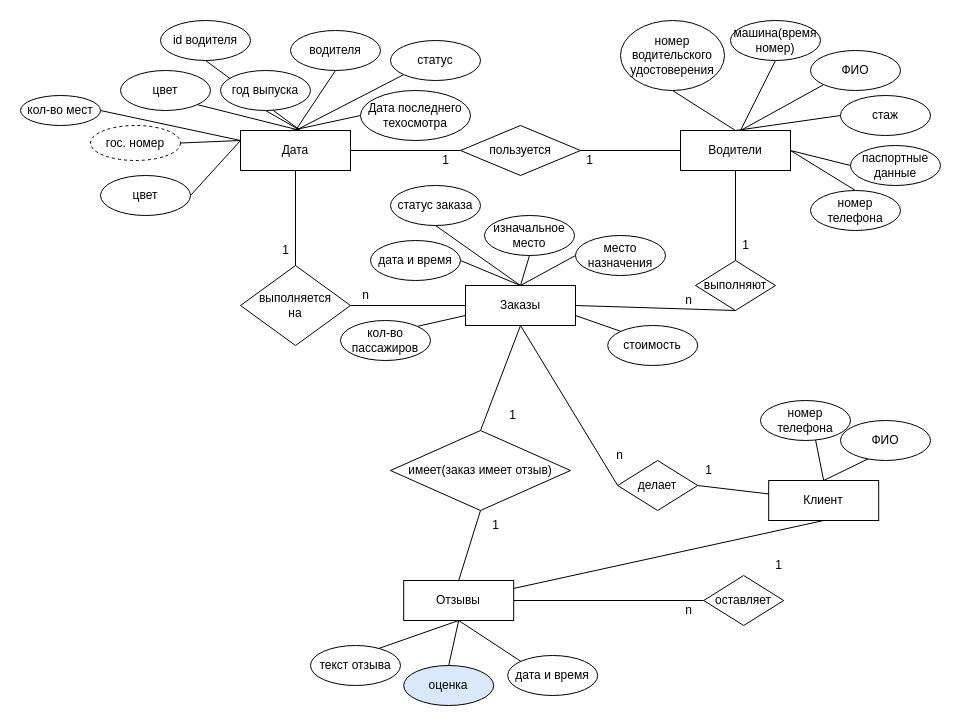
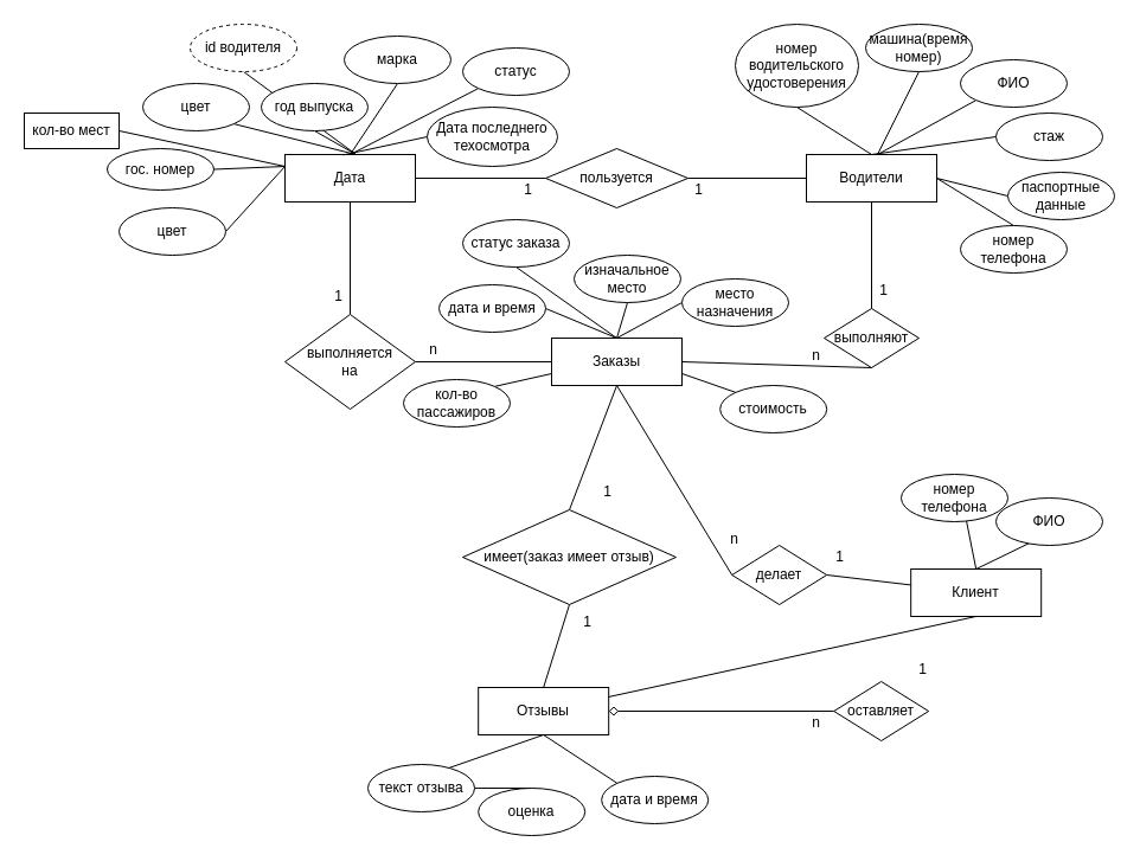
  <mxCell id="0" />
  <mxCell id="1" parent="0" />
  <mxCell id="2" style="edgeStyle=none;rounded=0;orthogonalLoop=1;jettySize=auto;html=1;exitX=0.5;exitY=0;exitDx=0;exitDy=0;entryX=0.5;entryY=1;entryDx=0;entryDy=0;strokeColor=default;endArrow=none;endFill=0;" edge="1" parent="1" source="3" target="38"><mxGeometry relative="1" as="geometry" /></mxCell>
  <mxCell id="3" value="Дата" style="rounded=0;whiteSpace=wrap;html=1;" vertex="1" parent="1"><mxGeometry x="240" y="130" width="110" height="40" as="geometry" /></mxCell>
  <mxCell id="4" value="Водители" style="whiteSpace=wrap;html=1;" vertex="1" parent="1"><mxGeometry x="680" y="130" width="110" height="40" as="geometry" /></mxCell>
  <mxCell id="5" style="rounded=0;orthogonalLoop=1;jettySize=auto;html=1;exitX=0.5;exitY=0;exitDx=0;exitDy=0;entryX=0.5;entryY=1;entryDx=0;entryDy=0;strokeColor=default;endArrow=none;endFill=0;startArrow=none;" edge="1" parent="1" source="22" target="4"><mxGeometry relative="1" as="geometry" /></mxCell>
  <mxCell id="6" style="edgeStyle=none;rounded=0;orthogonalLoop=1;jettySize=auto;html=1;exitX=0.5;exitY=0;exitDx=0;exitDy=0;entryX=0.5;entryY=1;entryDx=0;entryDy=0;strokeColor=default;endArrow=none;endFill=0;startArrow=none;" edge="1" parent="1" source="24" target="3"><mxGeometry relative="1" as="geometry" /></mxCell>
  <mxCell id="7" value="Заказы" style="whiteSpace=wrap;html=1;" vertex="1" parent="1"><mxGeometry x="465" y="285" width="110" height="40" as="geometry" /></mxCell>
  <mxCell id="8" style="rounded=0;orthogonalLoop=1;jettySize=auto;html=1;entryX=0.5;entryY=1;entryDx=0;entryDy=0;strokeColor=default;endArrow=none;endFill=0;startArrow=none;exitX=0;exitY=0.5;exitDx=0;exitDy=0;" edge="1" parent="1" source="20" target="7"><mxGeometry relative="1" as="geometry" /></mxCell>
- <mxCell id="9" style="edgeStyle=none;rounded=0;orthogonalLoop=1;jettySize=auto;html=1;exitX=0;exitY=0.5;exitDx=0;exitDy=0;entryX=1;entryY=0.5;entryDx=0;entryDy=0;strokeColor=default;endArrow=none;endFill=0;startArrow=none;" edge="1" parent="1" source="26" target="12"><mxGeometry relative="1" as="geometry" /></mxCell>
+ <mxCell id="9" style="edgeStyle=none;rounded=0;orthogonalLoop=1;jettySize=auto;html=1;exitX=0;exitY=0.5;exitDx=0;exitDy=0;entryX=1;entryY=0.5;entryDx=0;entryDy=0;strokeColor=default;endArrow=diamond;endFill=0;startArrow=none;" edge="1" parent="1" source="26" target="12"><mxGeometry relative="1" as="geometry" /></mxCell>
  <mxCell id="10" value="Клиент" style="whiteSpace=wrap;html=1;" vertex="1" parent="1"><mxGeometry x="768.18" y="480" width="110" height="40" as="geometry" /></mxCell>
  <mxCell id="11" style="edgeStyle=none;rounded=0;orthogonalLoop=1;jettySize=auto;html=1;exitX=0.5;exitY=0;exitDx=0;exitDy=0;entryX=0.5;entryY=1;entryDx=0;entryDy=0;strokeColor=default;endArrow=none;endFill=0;startArrow=none;" edge="1" parent="1" source="28" target="7"><mxGeometry relative="1" as="geometry" /></mxCell>
  <mxCell id="12" value="Отзывы" style="whiteSpace=wrap;html=1;" vertex="1" parent="1"><mxGeometry x="403.18" y="580" width="110" height="40" as="geometry" /></mxCell>
  <mxCell id="13" style="edgeStyle=orthogonalEdgeStyle;rounded=0;orthogonalLoop=1;jettySize=auto;html=1;exitX=1;exitY=0.5;exitDx=0;exitDy=0;strokeColor=default;endArrow=none;endFill=0;" edge="1" parent="1" source="15" target="4"><mxGeometry relative="1" as="geometry" /></mxCell>
  <mxCell id="14" style="edgeStyle=orthogonalEdgeStyle;rounded=0;orthogonalLoop=1;jettySize=auto;html=1;entryX=1;entryY=0.5;entryDx=0;entryDy=0;strokeColor=default;endArrow=none;endFill=0;" edge="1" parent="1" source="15" target="3"><mxGeometry relative="1" as="geometry" /></mxCell>
  <mxCell id="15" value="пользуется" style="rhombus;whiteSpace=wrap;html=1;" vertex="1" parent="1"><mxGeometry x="460" y="125" width="120" height="50" as="geometry" /></mxCell>
  <mxCell id="16" value="1" style="text;html=1;align=center;verticalAlign=middle;resizable=0;points=[];autosize=1;strokeColor=none;fillColor=none;" vertex="1" parent="1"><mxGeometry x="430" y="145" width="30" height="30" as="geometry" /></mxCell>
  <mxCell id="17" value="1" style="text;html=1;align=center;verticalAlign=middle;resizable=0;points=[];autosize=1;strokeColor=none;fillColor=none;" vertex="1" parent="1"><mxGeometry x="574" y="145" width="30" height="30" as="geometry" /></mxCell>
  <mxCell id="18" style="edgeStyle=orthogonalEdgeStyle;rounded=0;orthogonalLoop=1;jettySize=auto;html=1;exitX=0.5;exitY=1;exitDx=0;exitDy=0;strokeColor=default;endArrow=none;endFill=0;" edge="1" parent="1" source="20" target="20"><mxGeometry relative="1" as="geometry" /></mxCell>
  <mxCell id="19" value="" style="rounded=0;orthogonalLoop=1;jettySize=auto;html=1;entryX=1;entryY=0.5;entryDx=0;entryDy=0;strokeColor=default;endArrow=none;endFill=0;" edge="1" parent="1" source="10" target="20"><mxGeometry relative="1" as="geometry"><mxPoint x="783.18" y="475" as="sourcePoint" /><mxPoint x="593.18" y="475" as="targetPoint" /></mxGeometry></mxCell>
  <mxCell id="20" value="делает" style="rhombus;whiteSpace=wrap;html=1;" vertex="1" parent="1"><mxGeometry x="617.18" y="460" width="80" height="50" as="geometry" /></mxCell>
  <mxCell id="21" value="" style="rounded=0;orthogonalLoop=1;jettySize=auto;html=1;exitX=1;exitY=0.5;exitDx=0;exitDy=0;entryX=0.5;entryY=1;entryDx=0;entryDy=0;strokeColor=default;endArrow=none;endFill=0;" edge="1" parent="1" source="7" target="22"><mxGeometry relative="1" as="geometry"><mxPoint x="545" y="380" as="sourcePoint" /><mxPoint x="735" y="170" as="targetPoint" /></mxGeometry></mxCell>
  <mxCell id="22" value="выполняют" style="rhombus;whiteSpace=wrap;html=1;" vertex="1" parent="1"><mxGeometry x="695" y="260" width="80" height="50" as="geometry" /></mxCell>
  <mxCell id="23" value="" style="edgeStyle=none;rounded=0;orthogonalLoop=1;jettySize=auto;html=1;exitX=0;exitY=0.5;exitDx=0;exitDy=0;entryX=1;entryY=0.5;entryDx=0;entryDy=0;strokeColor=default;endArrow=none;endFill=0;" edge="1" parent="1" source="7" target="24"><mxGeometry relative="1" as="geometry"><mxPoint x="545" y="380" as="sourcePoint" /><mxPoint x="295" y="170" as="targetPoint" /></mxGeometry></mxCell>
  <mxCell id="24" value="&lt;div&gt;выполняется &lt;br&gt;&lt;/div&gt;&lt;div&gt;на&lt;br&gt;&lt;/div&gt;" style="rhombus;whiteSpace=wrap;html=1;" vertex="1" parent="1"><mxGeometry x="240" y="265" width="110" height="80" as="geometry" /></mxCell>
  <mxCell id="25" value="" style="edgeStyle=none;rounded=0;orthogonalLoop=1;jettySize=auto;html=1;exitX=0.5;exitY=1;exitDx=0;exitDy=0;strokeColor=default;endArrow=none;endFill=0;" edge="1" parent="1" source="10" target="12"><mxGeometry relative="1" as="geometry"><mxPoint x="838.18" y="495" as="sourcePoint" /><mxPoint x="692.18" y="595" as="targetPoint" /></mxGeometry></mxCell>
  <mxCell id="26" value="оставляет" style="rhombus;whiteSpace=wrap;html=1;" vertex="1" parent="1"><mxGeometry x="703.18" y="575" width="80" height="50" as="geometry" /></mxCell>
  <mxCell id="27" value="" style="edgeStyle=none;rounded=0;orthogonalLoop=1;jettySize=auto;html=1;exitX=0.5;exitY=0;exitDx=0;exitDy=0;entryX=0.5;entryY=1;entryDx=0;entryDy=0;strokeColor=default;endArrow=none;endFill=0;" edge="1" parent="1" source="12" target="28"><mxGeometry relative="1" as="geometry"><mxPoint x="403.18" y="580" as="sourcePoint" /><mxPoint x="513.18" y="400" as="targetPoint" /></mxGeometry></mxCell>
  <mxCell id="28" value="имеет(заказ имеет отзыв)" style="rhombus;whiteSpace=wrap;html=1;" vertex="1" parent="1"><mxGeometry x="390" y="430" width="180" height="80" as="geometry" /></mxCell>
  <mxCell id="29" style="edgeStyle=none;rounded=0;orthogonalLoop=1;jettySize=auto;html=1;exitX=1;exitY=0.5;exitDx=0;exitDy=0;entryX=0;entryY=0.25;entryDx=0;entryDy=0;strokeColor=default;endArrow=none;endFill=0;" edge="1" parent="1" source="30" target="3"><mxGeometry relative="1" as="geometry" /></mxCell>
- <mxCell id="30" value="гос. номер" style="ellipse;whiteSpace=wrap;html=1;dashed=1;" vertex="1" parent="1"><mxGeometry x="90" y="125" width="90" height="35" as="geometry" /></mxCell>
+ <mxCell id="30" value="гос. номер" style="ellipse;whiteSpace=wrap;html=1;" vertex="1" parent="1"><mxGeometry x="90" y="125" width="90" height="35" as="geometry" /></mxCell>
  <mxCell id="31" style="edgeStyle=none;rounded=0;orthogonalLoop=1;jettySize=auto;html=1;exitX=0;exitY=1;exitDx=0;exitDy=0;entryX=0.5;entryY=0;entryDx=0;entryDy=0;strokeColor=default;endArrow=none;endFill=0;" edge="1" parent="1" source="32" target="3"><mxGeometry relative="1" as="geometry" /></mxCell>
  <mxCell id="32" value="статус" style="ellipse;whiteSpace=wrap;html=1;" vertex="1" parent="1"><mxGeometry x="390" y="40" width="90" height="40" as="geometry" /></mxCell>
  <mxCell id="33" style="edgeStyle=none;rounded=0;orthogonalLoop=1;jettySize=auto;html=1;exitX=1;exitY=0.5;exitDx=0;exitDy=0;strokeColor=default;endArrow=none;endFill=0;" edge="1" parent="1" source="34"><mxGeometry relative="1" as="geometry"><mxPoint x="240" y="140" as="targetPoint" /></mxGeometry></mxCell>
  <mxCell id="34" value="цвет" style="ellipse;whiteSpace=wrap;html=1;" vertex="1" parent="1"><mxGeometry x="100" y="175" width="90" height="40" as="geometry" /></mxCell>
  <mxCell id="35" style="edgeStyle=none;rounded=0;orthogonalLoop=1;jettySize=auto;html=1;exitX=0;exitY=0.5;exitDx=0;exitDy=0;entryX=0.446;entryY=0.009;entryDx=0;entryDy=0;entryPerimeter=0;strokeColor=default;endArrow=none;endFill=0;" edge="1" parent="1" source="36" target="3"><mxGeometry relative="1" as="geometry" /></mxCell>
  <mxCell id="36" value="Дата последнего техосмотра" style="ellipse;whiteSpace=wrap;html=1;" vertex="1" parent="1"><mxGeometry x="360" y="90" width="110" height="50" as="geometry" /></mxCell>
  <mxCell id="37" style="edgeStyle=none;rounded=0;orthogonalLoop=1;jettySize=auto;html=1;exitX=0.5;exitY=1;exitDx=0;exitDy=0;strokeColor=default;endArrow=none;endFill=0;" edge="1" parent="1" source="45"><mxGeometry relative="1" as="geometry"><mxPoint x="300" y="130" as="targetPoint" /></mxGeometry></mxCell>
- <mxCell id="38" value="водителя" style="ellipse;whiteSpace=wrap;html=1;" vertex="1" parent="1"><mxGeometry x="290" y="30" width="90" height="40" as="geometry" /></mxCell>
+ <mxCell id="38" value="марка" style="ellipse;whiteSpace=wrap;html=1;" vertex="1" parent="1"><mxGeometry x="290" y="30" width="90" height="40" as="geometry" /></mxCell>
  <mxCell id="39" style="edgeStyle=none;rounded=0;orthogonalLoop=1;jettySize=auto;html=1;exitX=0.5;exitY=1;exitDx=0;exitDy=0;strokeColor=default;endArrow=none;endFill=0;" edge="1" parent="1" source="40"><mxGeometry relative="1" as="geometry"><mxPoint x="300" y="130" as="targetPoint" /></mxGeometry></mxCell>
- <mxCell id="40" value="id водителя" style="ellipse;whiteSpace=wrap;html=1;" vertex="1" parent="1"><mxGeometry width="90" height="40" as="geometry" x="160" y="20" /></mxCell>
+ <mxCell id="40" value="id водителя" style="ellipse;whiteSpace=wrap;html=1;dashed=1;" vertex="1" parent="1"><mxGeometry width="90" height="40" as="geometry" x="160" y="20" /></mxCell>
  <mxCell id="41" style="edgeStyle=none;rounded=0;orthogonalLoop=1;jettySize=auto;html=1;exitX=1;exitY=1;exitDx=0;exitDy=0;strokeColor=default;endArrow=none;endFill=0;" edge="1" parent="1" source="42"><mxGeometry relative="1" as="geometry"><mxPoint x="300" y="130" as="targetPoint" /></mxGeometry></mxCell>
  <mxCell id="42" value="цвет" style="ellipse;whiteSpace=wrap;html=1;" vertex="1" parent="1"><mxGeometry x="120" y="70" width="90" height="40" as="geometry" /></mxCell>
  <mxCell id="43" style="edgeStyle=none;rounded=0;orthogonalLoop=1;jettySize=auto;html=1;exitX=1;exitY=0.5;exitDx=0;exitDy=0;entryX=0;entryY=0.25;entryDx=0;entryDy=0;strokeColor=default;endArrow=none;endFill=0;" edge="1" parent="1" source="44" target="3"><mxGeometry relative="1" as="geometry" /></mxCell>
- <mxCell id="44" value="кол-во мест" style="ellipse;whiteSpace=wrap;html=1;" vertex="1" parent="1"><mxGeometry x="20" y="95" width="80" height="30" as="geometry" /></mxCell>
+ <mxCell id="44" value="кол-во мест" style="whiteSpace=wrap;html=1;rounded=0;" vertex="1" parent="1"><mxGeometry x="20" y="95" width="80" height="30" as="geometry" /></mxCell>
  <mxCell id="45" value="год выпуска" style="ellipse;whiteSpace=wrap;html=1;" vertex="1" parent="1"><mxGeometry x="220" y="70" width="90" height="40" as="geometry" /></mxCell>
  <mxCell id="46" style="edgeStyle=none;rounded=0;orthogonalLoop=1;jettySize=auto;html=1;exitX=0.5;exitY=1;exitDx=0;exitDy=0;entryX=0.5;entryY=0;entryDx=0;entryDy=0;strokeColor=default;endArrow=none;endFill=0;" edge="1" parent="1" source="47" target="4"><mxGeometry relative="1" as="geometry" /></mxCell>
  <mxCell id="47" value="номер водительского удостоверения" style="ellipse;whiteSpace=wrap;html=1;" vertex="1" parent="1"><mxGeometry x="620" width="104" height="70" as="geometry" y="20" /></mxCell>
  <mxCell id="48" style="edgeStyle=none;rounded=0;orthogonalLoop=1;jettySize=auto;html=1;exitX=0;exitY=0.5;exitDx=0;exitDy=0;entryX=1;entryY=0.5;entryDx=0;entryDy=0;strokeColor=default;endArrow=none;endFill=0;" edge="1" parent="1" source="49" target="4"><mxGeometry relative="1" as="geometry" /></mxCell>
  <mxCell id="49" value="паспортные данные" style="ellipse;whiteSpace=wrap;html=1;" vertex="1" parent="1"><mxGeometry x="850" y="145" width="90" height="40" as="geometry" /></mxCell>
  <mxCell id="50" style="edgeStyle=none;rounded=0;orthogonalLoop=1;jettySize=auto;html=1;exitX=0;exitY=0.5;exitDx=0;exitDy=0;entryX=0.5;entryY=0;entryDx=0;entryDy=0;strokeColor=default;endArrow=none;endFill=0;" edge="1" parent="1" source="51" target="4"><mxGeometry relative="1" as="geometry" /></mxCell>
  <mxCell id="51" value="стаж" style="ellipse;whiteSpace=wrap;html=1;" vertex="1" parent="1"><mxGeometry x="840" y="95" width="90" height="40" as="geometry" /></mxCell>
  <mxCell id="52" style="edgeStyle=none;rounded=0;orthogonalLoop=1;jettySize=auto;html=1;exitX=0;exitY=1;exitDx=0;exitDy=0;strokeColor=default;endArrow=none;endFill=0;" edge="1" parent="1" source="53"><mxGeometry relative="1" as="geometry"><mxPoint x="740" y="130" as="targetPoint" /></mxGeometry></mxCell>
  <mxCell id="53" value="ФИО" style="ellipse;whiteSpace=wrap;html=1;" vertex="1" parent="1"><mxGeometry x="810" y="50" width="90" height="40" as="geometry" /></mxCell>
  <mxCell id="54" style="edgeStyle=none;rounded=0;orthogonalLoop=1;jettySize=auto;html=1;exitX=0.5;exitY=1;exitDx=0;exitDy=0;strokeColor=default;endArrow=none;endFill=0;" edge="1" parent="1" source="55"><mxGeometry relative="1" as="geometry"><mxPoint x="740" y="130" as="targetPoint" /></mxGeometry></mxCell>
  <mxCell id="55" value="машина(время номер)" style="ellipse;whiteSpace=wrap;html=1;" vertex="1" parent="1"><mxGeometry x="730" width="90" height="40" as="geometry" y="20" /></mxCell>
  <mxCell id="56" style="edgeStyle=none;rounded=0;orthogonalLoop=1;jettySize=auto;html=1;exitX=0.5;exitY=0;exitDx=0;exitDy=0;strokeColor=default;endArrow=none;endFill=0;" edge="1" parent="1" source="57"><mxGeometry relative="1" as="geometry"><mxPoint x="790" y="150" as="targetPoint" /></mxGeometry></mxCell>
  <mxCell id="57" value="номер телефона" style="ellipse;whiteSpace=wrap;html=1;" vertex="1" parent="1"><mxGeometry x="810" y="190" width="90" height="40" as="geometry" /></mxCell>
  <mxCell id="58" value="1" style="text;html=1;align=center;verticalAlign=middle;resizable=0;points=[];autosize=1;strokeColor=none;fillColor=none;" vertex="1" parent="1"><mxGeometry x="693.18" y="455" width="30" height="30" as="geometry" /></mxCell>
  <mxCell id="59" value="n" style="text;html=1;align=center;verticalAlign=middle;resizable=0;points=[];autosize=1;strokeColor=none;fillColor=none;" vertex="1" parent="1"><mxGeometry x="604" y="440" width="30" height="30" as="geometry" /></mxCell>
  <mxCell id="60" value="1" style="text;html=1;align=center;verticalAlign=middle;resizable=0;points=[];autosize=1;strokeColor=none;fillColor=none;" vertex="1" parent="1"><mxGeometry x="763.18" y="550" width="30" height="30" as="geometry" /></mxCell>
  <mxCell id="61" value="n" style="text;html=1;align=center;verticalAlign=middle;resizable=0;points=[];autosize=1;strokeColor=none;fillColor=none;" vertex="1" parent="1"><mxGeometry x="673.18" y="595" width="30" height="30" as="geometry" /></mxCell>
  <mxCell id="62" value="1" style="text;html=1;align=center;verticalAlign=middle;resizable=0;points=[];autosize=1;strokeColor=none;fillColor=none;" vertex="1" parent="1"><mxGeometry x="496.82" y="400" width="30" height="30" as="geometry" /></mxCell>
  <mxCell id="63" value="1" style="text;html=1;align=center;verticalAlign=middle;resizable=0;points=[];autosize=1;strokeColor=none;fillColor=none;" vertex="1" parent="1"><mxGeometry x="480" y="510" width="30" height="30" as="geometry" /></mxCell>
  <mxCell id="64" value="1" style="text;html=1;align=center;verticalAlign=middle;resizable=0;points=[];autosize=1;strokeColor=none;fillColor=none;" vertex="1" parent="1"><mxGeometry x="270" y="235" width="30" height="30" as="geometry" /></mxCell>
  <mxCell id="65" value="n" style="text;html=1;align=center;verticalAlign=middle;resizable=0;points=[];autosize=1;strokeColor=none;fillColor=none;" vertex="1" parent="1"><mxGeometry x="350" y="280" width="30" height="30" as="geometry" /></mxCell>
  <mxCell id="66" style="edgeStyle=none;rounded=0;orthogonalLoop=1;jettySize=auto;html=1;exitX=0;exitY=0;exitDx=0;exitDy=0;entryX=0.5;entryY=1;entryDx=0;entryDy=0;strokeColor=default;endArrow=none;endFill=0;" edge="1" parent="1" source="67" target="12"><mxGeometry relative="1" as="geometry" /></mxCell>
  <mxCell id="67" value="дата и время" style="ellipse;whiteSpace=wrap;html=1;" vertex="1" parent="1"><mxGeometry x="507.18" y="655" width="90" height="40" as="geometry" /></mxCell>
- <mxCell id="68" style="edgeStyle=none;rounded=0;orthogonalLoop=1;jettySize=auto;html=1;exitX=0.5;exitY=0;exitDx=0;exitDy=0;entryX=0.5;entryY=1;entryDx=0;entryDy=0;strokeColor=default;endArrow=none;endFill=0;" edge="1" parent="1" source="69" target="12"><mxGeometry relative="1" as="geometry" /></mxCell>
- <mxCell id="69" value="оценка" style="ellipse;whiteSpace=wrap;html=1;fillColor=#dae8fc;" vertex="1" parent="1"><mxGeometry x="403.18" y="665" width="90" height="40" as="geometry" /></mxCell>
+ <mxCell id="68" style="edgeStyle=none;rounded=0;orthogonalLoop=1;jettySize=auto;html=1;exitX=0.5;exitY=0;exitDx=0;exitDy=0;strokeColor=default;endArrow=none;endFill=0;" edge="1" parent="1" source="69" target="71"><mxGeometry relative="1" as="geometry" /></mxCell>
+ <mxCell id="69" value="оценка" style="ellipse;whiteSpace=wrap;html=1;" vertex="1" parent="1"><mxGeometry x="403.18" y="665" width="90" height="40" as="geometry" /></mxCell>
  <mxCell id="70" style="edgeStyle=none;rounded=0;orthogonalLoop=1;jettySize=auto;html=1;exitX=1;exitY=0;exitDx=0;exitDy=0;entryX=0.5;entryY=1;entryDx=0;entryDy=0;strokeColor=default;endArrow=none;endFill=0;" edge="1" parent="1" target="12"><mxGeometry relative="1" as="geometry"><mxPoint x="370" y="650.858" as="sourcePoint" /></mxGeometry></mxCell>
  <mxCell id="71" value="текст отзыва" style="ellipse;whiteSpace=wrap;html=1;" vertex="1" parent="1"><mxGeometry x="310" y="645" width="90" height="40" as="geometry" /></mxCell>
  <mxCell id="72" style="edgeStyle=none;rounded=0;orthogonalLoop=1;jettySize=auto;html=1;exitX=0.5;exitY=1;exitDx=0;exitDy=0;entryX=0.5;entryY=0;entryDx=0;entryDy=0;strokeColor=default;endArrow=none;endFill=0;" edge="1" parent="1" target="10"><mxGeometry relative="1" as="geometry"><mxPoint x="813.18" y="430" as="sourcePoint" /></mxGeometry></mxCell>
  <mxCell id="73" value="номер телефона" style="ellipse;whiteSpace=wrap;html=1;" vertex="1" parent="1"><mxGeometry x="760" y="400" width="90" height="40" as="geometry" /></mxCell>
  <mxCell id="74" style="edgeStyle=none;rounded=0;orthogonalLoop=1;jettySize=auto;html=1;exitX=0;exitY=1;exitDx=0;exitDy=0;entryX=0.5;entryY=0;entryDx=0;entryDy=0;strokeColor=default;endArrow=none;endFill=0;" edge="1" parent="1" target="10"><mxGeometry relative="1" as="geometry"><mxPoint x="876.36" y="454.142" as="sourcePoint" /></mxGeometry></mxCell>
  <mxCell id="75" value="ФИО" style="ellipse;whiteSpace=wrap;html=1;" vertex="1" parent="1"><mxGeometry x="840" y="420" width="90" height="40" as="geometry" /></mxCell>
  <mxCell id="76" style="edgeStyle=none;rounded=0;orthogonalLoop=1;jettySize=auto;html=1;exitX=1;exitY=0;exitDx=0;exitDy=0;strokeColor=default;endArrow=none;endFill=0;" edge="1" parent="1" source="75" target="75"><mxGeometry relative="1" as="geometry" /></mxCell>
  <mxCell id="77" style="edgeStyle=none;rounded=0;orthogonalLoop=1;jettySize=auto;html=1;exitX=1;exitY=0.5;exitDx=0;exitDy=0;entryX=0.5;entryY=0;entryDx=0;entryDy=0;strokeColor=default;endArrow=none;endFill=0;" edge="1" parent="1" source="78" target="7"><mxGeometry relative="1" as="geometry" /></mxCell>
  <mxCell id="78" value="дата и время" style="ellipse;whiteSpace=wrap;html=1;" vertex="1" parent="1"><mxGeometry x="370" y="240" width="90" height="40" as="geometry" /></mxCell>
  <mxCell id="79" style="edgeStyle=none;rounded=0;orthogonalLoop=1;jettySize=auto;html=1;exitX=0.5;exitY=1;exitDx=0;exitDy=0;entryX=0.5;entryY=0;entryDx=0;entryDy=0;strokeColor=default;endArrow=none;endFill=0;" edge="1" parent="1" source="80" target="7"><mxGeometry relative="1" as="geometry" /></mxCell>
  <mxCell id="80" value="статус заказа" style="ellipse;whiteSpace=wrap;html=1;" vertex="1" parent="1"><mxGeometry x="390" y="185" width="90" height="40" as="geometry" /></mxCell>
  <mxCell id="81" style="edgeStyle=none;rounded=0;orthogonalLoop=1;jettySize=auto;html=1;exitX=1;exitY=0;exitDx=0;exitDy=0;entryX=0;entryY=0.75;entryDx=0;entryDy=0;strokeColor=default;endArrow=none;endFill=0;" edge="1" parent="1" source="82" target="7"><mxGeometry relative="1" as="geometry" /></mxCell>
  <mxCell id="82" value="кол-во пассажиров" style="ellipse;whiteSpace=wrap;html=1;" vertex="1" parent="1"><mxGeometry x="340" y="320" width="90" height="40" as="geometry" /></mxCell>
  <mxCell id="83" style="edgeStyle=none;rounded=0;orthogonalLoop=1;jettySize=auto;html=1;exitX=0;exitY=0;exitDx=0;exitDy=0;entryX=1;entryY=0.75;entryDx=0;entryDy=0;strokeColor=default;endArrow=none;endFill=0;" edge="1" parent="1" source="84" target="7"><mxGeometry relative="1" as="geometry" /></mxCell>
  <mxCell id="84" value="стоимость" style="ellipse;whiteSpace=wrap;html=1;" vertex="1" parent="1"><mxGeometry x="607.18" y="325" width="90" height="40" as="geometry" /></mxCell>
  <mxCell id="85" style="edgeStyle=none;rounded=0;orthogonalLoop=1;jettySize=auto;html=1;exitX=0.5;exitY=1;exitDx=0;exitDy=0;entryX=0.5;entryY=0;entryDx=0;entryDy=0;strokeColor=default;endArrow=none;endFill=0;" edge="1" parent="1" source="86" target="7"><mxGeometry relative="1" as="geometry" /></mxCell>
  <mxCell id="86" value="изначальное место" style="ellipse;whiteSpace=wrap;html=1;" vertex="1" parent="1"><mxGeometry x="484" y="215" width="90" height="40" as="geometry" /></mxCell>
  <mxCell id="87" style="edgeStyle=none;rounded=0;orthogonalLoop=1;jettySize=auto;html=1;exitX=0;exitY=0.5;exitDx=0;exitDy=0;entryX=0.5;entryY=0;entryDx=0;entryDy=0;strokeColor=default;endArrow=none;endFill=0;" edge="1" parent="1" source="88" target="7"><mxGeometry relative="1" as="geometry" /></mxCell>
  <mxCell id="88" value="место назначения" style="ellipse;whiteSpace=wrap;html=1;" vertex="1" parent="1"><mxGeometry x="575" y="235" width="90" height="40" as="geometry" /></mxCell>
  <mxCell id="89" value="1" style="text;html=1;align=center;verticalAlign=middle;resizable=0;points=[];autosize=1;strokeColor=none;fillColor=none;" vertex="1" parent="1"><mxGeometry x="730" y="230" width="30" height="30" as="geometry" /></mxCell>
  <mxCell id="90" value="n" style="text;html=1;align=center;verticalAlign=middle;resizable=0;points=[];autosize=1;strokeColor=none;fillColor=none;" vertex="1" parent="1"><mxGeometry x="673.18" y="285" width="30" height="30" as="geometry" /></mxCell>
